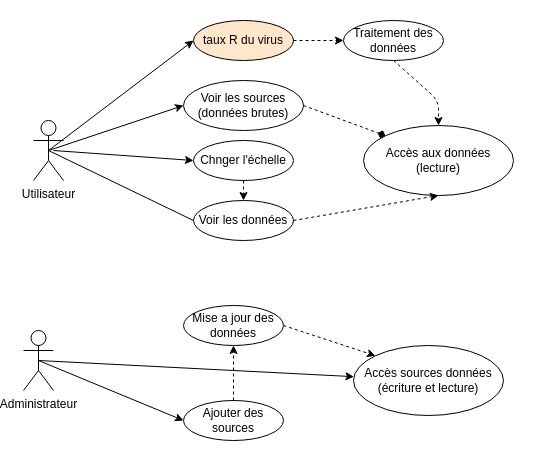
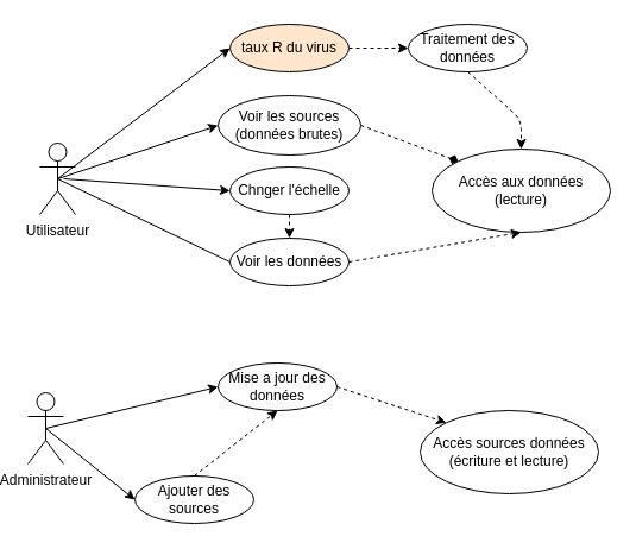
  <mxCell id="0" />
  <mxCell id="1" parent="0" />
  <mxCell id="2" value="Utilisateur&lt;br&gt;" style="shape=umlActor;verticalLabelPosition=bottom;verticalAlign=top;html=1;" vertex="1" parent="1"><mxGeometry x="30" y="120" width="30" height="60" as="geometry" /></mxCell>
  <mxCell id="3" value="Administrateur&lt;br&gt;" style="shape=umlActor;verticalLabelPosition=bottom;verticalAlign=top;html=1;" vertex="1" parent="1"><mxGeometry x="20" y="330" width="30" height="60" as="geometry" /></mxCell>
  <mxCell id="4" value="Voir les données" style="ellipse;whiteSpace=wrap;html=1;align=center;" vertex="1" parent="1"><mxGeometry x="190" y="200" width="100" height="40" as="geometry" /></mxCell>
  <mxCell id="5" value="Chnger l'échelle" style="ellipse;whiteSpace=wrap;html=1;align=center;" vertex="1" parent="1"><mxGeometry x="190" y="140" width="100" height="40" as="geometry" /></mxCell>
  <mxCell id="6" value="Voir les sources (données brutes)" style="ellipse;whiteSpace=wrap;html=1;align=center;" vertex="1" parent="1"><mxGeometry x="180" y="80" width="120" height="50" as="geometry" /></mxCell>
- <mxCell id="7" value="Ajouter des sources" style="ellipse;whiteSpace=wrap;html=1;align=center;" vertex="1" parent="1"><mxGeometry x="180" y="400" width="100" height="40" as="geometry" /></mxCell>
+ <mxCell id="7" value="Ajouter des sources" style="ellipse;whiteSpace=wrap;html=1;align=center;" vertex="1" parent="1"><mxGeometry x="110" y="400" width="100" height="40" as="geometry" /></mxCell>
  <mxCell id="8" value="Mise a jour des données" style="ellipse;whiteSpace=wrap;html=1;align=center;" vertex="1" parent="1"><mxGeometry x="180" y="305" width="100" height="40" as="geometry" /></mxCell>
  <mxCell id="9" value="" style="endArrow=classic;html=1;entryX=0;entryY=0.5;entryDx=0;entryDy=0;" edge="1" parent="1" target="6"><mxGeometry width="50" height="50" relative="1" as="geometry"><mxPoint x="45" y="150" as="sourcePoint" /><mxPoint x="340" y="260" as="targetPoint" /></mxGeometry></mxCell>
  <mxCell id="10" value="" style="endArrow=classic;html=1;entryX=0;entryY=0.5;entryDx=0;entryDy=0;" edge="1" parent="1" target="5"><mxGeometry width="50" height="50" relative="1" as="geometry"><mxPoint x="50" y="150" as="sourcePoint" /><mxPoint x="190" y="115" as="targetPoint" /></mxGeometry></mxCell>
  <mxCell id="11" value="" style="endArrow=none;html=1;entryX=0;entryY=0.5;entryDx=0;entryDy=0;exitX=0.5;exitY=0.5;exitDx=0;exitDy=0;exitPerimeter=0;" edge="1" parent="1" source="2" target="4"><mxGeometry width="50" height="50" relative="1" as="geometry"><mxPoint x="80" y="165" as="sourcePoint" /><mxPoint x="200" y="125" as="targetPoint" /></mxGeometry></mxCell>
  <mxCell id="12" value="" style="endArrow=classic;html=1;entryX=0;entryY=0.5;entryDx=0;entryDy=0;exitX=0.5;exitY=0.5;exitDx=0;exitDy=0;exitPerimeter=0;" edge="1" parent="1" source="3" target="7"><mxGeometry width="50" height="50" relative="1" as="geometry"><mxPoint x="70" y="320" as="sourcePoint" /><mxPoint x="200" y="230" as="targetPoint" /></mxGeometry></mxCell>
  <mxCell id="13" value="Accès aux données (lecture)" style="ellipse;whiteSpace=wrap;html=1;align=center;" vertex="1" parent="1"><mxGeometry x="360" y="125" width="150" height="70" as="geometry" /></mxCell>
  <mxCell id="14" value="Accès sources données (écriture et lecture)" style="ellipse;whiteSpace=wrap;html=1;align=center;" vertex="1" parent="1"><mxGeometry x="350" y="345" width="150" height="70" as="geometry" /></mxCell>
  <mxCell id="15" value="Traitement des données" style="ellipse;whiteSpace=wrap;html=1;align=center;" vertex="1" parent="1"><mxGeometry x="340" y="20" width="100" height="40" as="geometry" /></mxCell>
  <mxCell id="16" value="taux R du virus" style="ellipse;whiteSpace=wrap;html=1;align=center;fillColor=#ffe6cc;" vertex="1" parent="1"><mxGeometry x="190" y="20" width="100" height="40" as="geometry" /></mxCell>
- <mxCell id="17" value="" style="endArrow=classic;html=1;exitX=0.5;exitY=0.5;exitDx=0;exitDy=0;exitPerimeter=0;" edge="1" parent="1" source="3" target="14"><mxGeometry width="50" height="50" relative="1" as="geometry"><mxPoint x="45" y="370" as="sourcePoint" /><mxPoint x="190" y="430" as="targetPoint" /></mxGeometry></mxCell>
+ <mxCell id="17" value="" style="endArrow=classic;html=1;entryX=0;entryY=0.5;entryDx=0;entryDy=0;exitX=0.5;exitY=0.5;exitDx=0;exitDy=0;exitPerimeter=0;" edge="1" parent="1" source="3" target="8"><mxGeometry width="50" height="50" relative="1" as="geometry"><mxPoint x="45" y="370" as="sourcePoint" /><mxPoint x="190" y="430" as="targetPoint" /></mxGeometry></mxCell>
  <mxCell id="18" value="" style="endArrow=classic;html=1;dashed=1;exitX=1;exitY=0.5;exitDx=0;exitDy=0;entryX=0;entryY=0;entryDx=0;entryDy=0;" edge="1" parent="1" source="8" target="14"><mxGeometry width="50" height="50" relative="1" as="geometry"><mxPoint x="290" y="310" as="sourcePoint" /><mxPoint x="340" y="260" as="targetPoint" /></mxGeometry></mxCell>
  <mxCell id="19" value="" style="endArrow=classic;html=1;dashed=1;exitX=1;exitY=0.5;exitDx=0;exitDy=0;entryX=0.5;entryY=1;entryDx=0;entryDy=0;" edge="1" parent="1" source="4" target="13"><mxGeometry width="50" height="50" relative="1" as="geometry"><mxPoint x="290" y="375" as="sourcePoint" /><mxPoint x="381.967" y="365.251" as="targetPoint" /></mxGeometry></mxCell>
  <mxCell id="20" value="" style="endArrow=diamond;html=1;dashed=1;exitX=1;exitY=0.5;exitDx=0;exitDy=0;entryX=0;entryY=0;entryDx=0;entryDy=0;" edge="1" parent="1" source="6" target="13"><mxGeometry width="50" height="50" relative="1" as="geometry"><mxPoint x="300" y="230" as="sourcePoint" /><mxPoint x="445" y="205" as="targetPoint" /></mxGeometry></mxCell>
  <mxCell id="21" value="" style="endArrow=classic;html=1;dashed=1;exitX=0.5;exitY=1;exitDx=0;exitDy=0;entryX=0.5;entryY=0;entryDx=0;entryDy=0;" edge="1" parent="1" source="5" target="4"><mxGeometry width="50" height="50" relative="1" as="geometry"><mxPoint x="310" y="240" as="sourcePoint" /><mxPoint x="455" y="215" as="targetPoint" /></mxGeometry></mxCell>
  <mxCell id="22" value="" style="endArrow=classic;html=1;entryX=0;entryY=0.5;entryDx=0;entryDy=0;exitX=0.5;exitY=0.5;exitDx=0;exitDy=0;exitPerimeter=0;" edge="1" parent="1" source="2" target="16"><mxGeometry width="50" height="50" relative="1" as="geometry"><mxPoint x="55" y="160" as="sourcePoint" /><mxPoint x="190" y="115" as="targetPoint" /></mxGeometry></mxCell>
  <mxCell id="23" value="" style="endArrow=classic;html=1;dashed=1;exitX=1;exitY=0.5;exitDx=0;exitDy=0;entryX=0;entryY=0.5;entryDx=0;entryDy=0;" edge="1" parent="1" source="16" target="15"><mxGeometry width="50" height="50" relative="1" as="geometry"><mxPoint x="310" y="115" as="sourcePoint" /><mxPoint x="391.967" y="145.251" as="targetPoint" /></mxGeometry></mxCell>
  <mxCell id="24" value="" style="endArrow=classic;html=1;dashed=1;exitX=0.5;exitY=1;exitDx=0;exitDy=0;entryX=0.5;entryY=0;entryDx=0;entryDy=0;" edge="1" parent="1" source="15" target="13"><mxGeometry width="50" height="50" relative="1" as="geometry"><mxPoint x="320" y="125" as="sourcePoint" /><mxPoint x="401.967" y="155.251" as="targetPoint" /><Array as="points"><mxPoint x="435" y="100" /></Array></mxGeometry></mxCell>
  <mxCell id="25" value="" style="endArrow=classic;html=1;dashed=1;exitX=0.5;exitY=0;exitDx=0;exitDy=0;entryX=0.5;entryY=1;entryDx=0;entryDy=0;" edge="1" parent="1" source="7" target="8"><mxGeometry width="50" height="50" relative="1" as="geometry"><mxPoint x="250" y="190" as="sourcePoint" /><mxPoint x="260" y="380" as="targetPoint" /></mxGeometry></mxCell>
